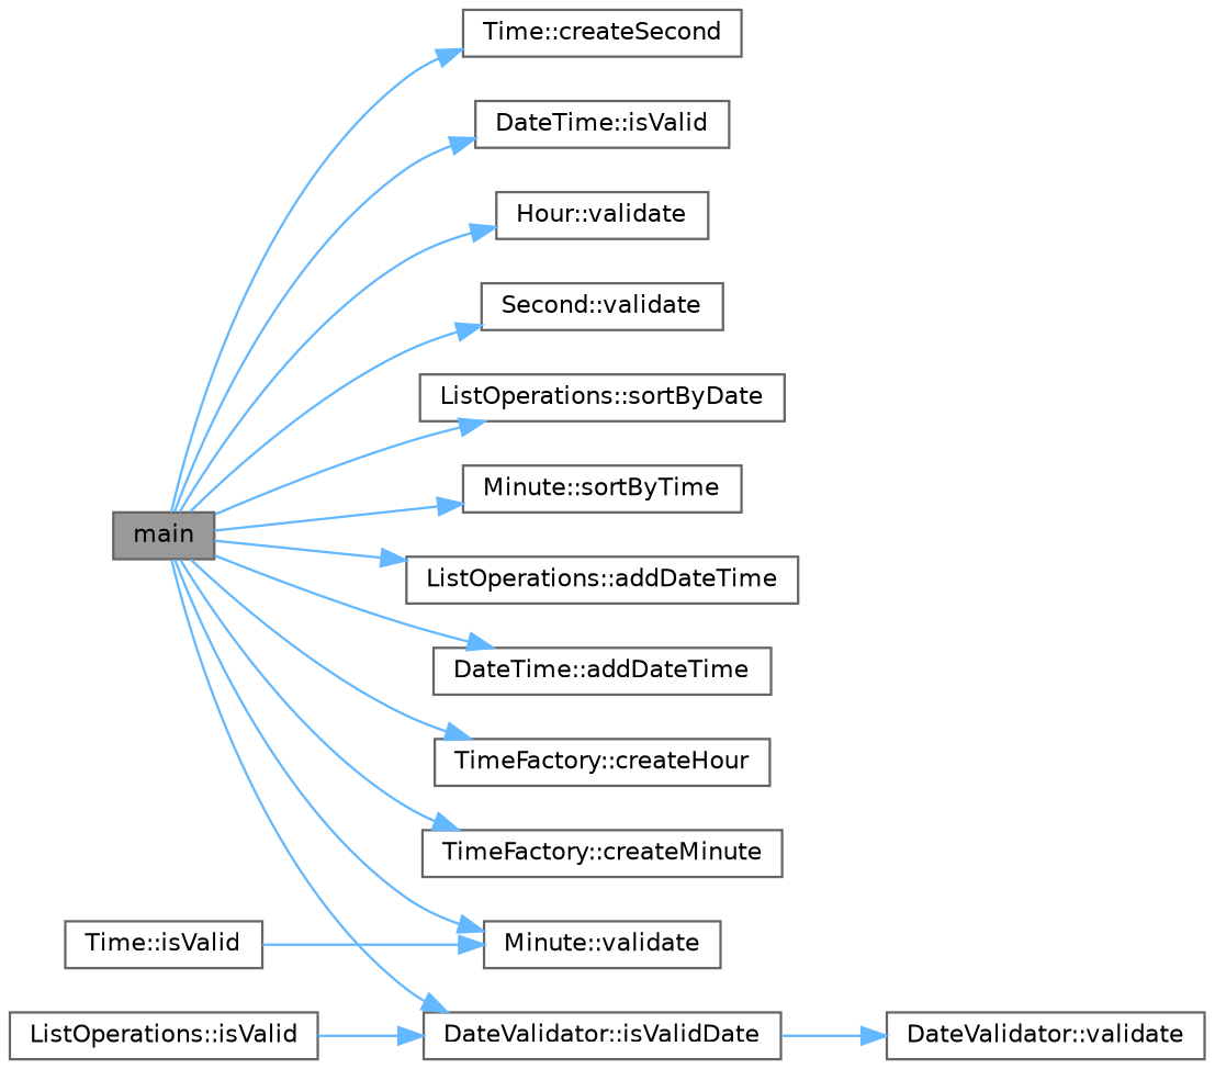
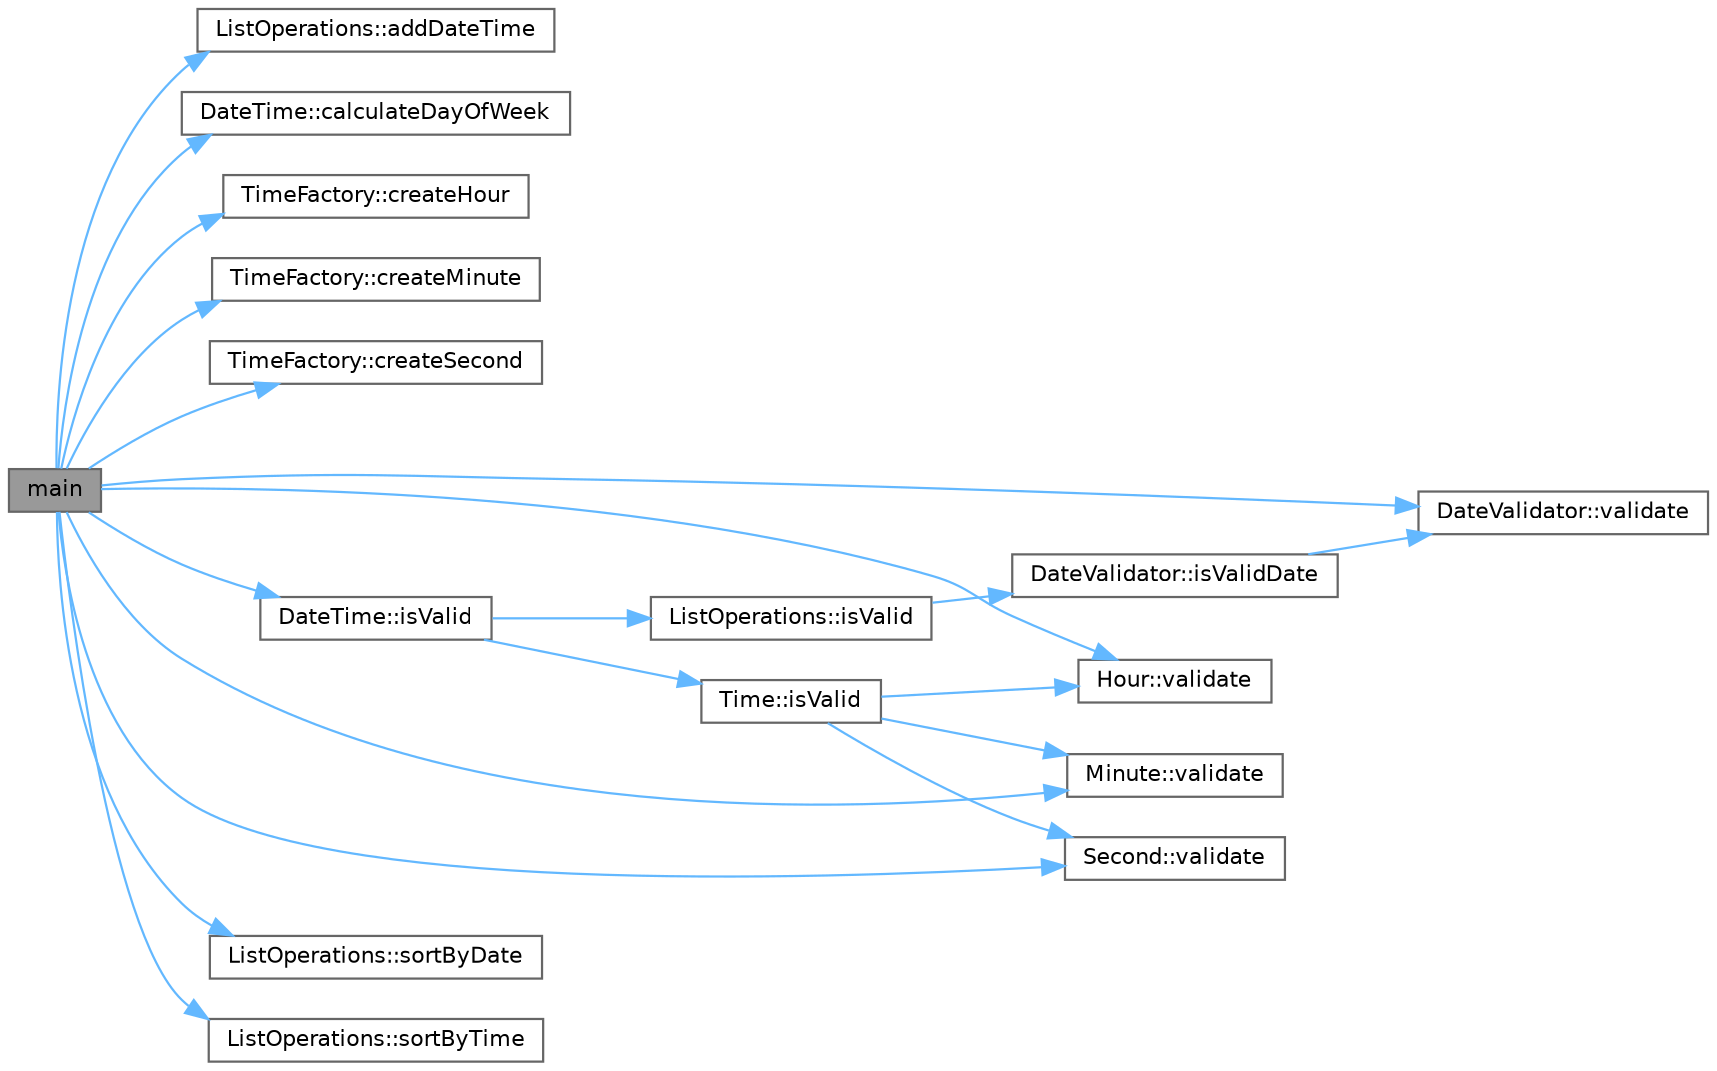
  digraph {
    rankdir=LR
    node [color=grey40 fillcolor=white fontname=Helvetica fontsize=10 shape=box style=filled]
    edge [color=steelblue1 fontname=Helvetica fontsize=10 labelfontname=Helvetica labelfontsize=10 style=solid]
    n1 [color=gray40 fillcolor=grey60 fontcolor=black height=0.2 label=main width=0.4]
    n2 [height=0.2 label="ListOperations::addDateTime" width=0.4]
-   n3 [height=0.2 label="DateTime::addDateTime" width=0.4]
+   n3 [height=0.2 label="DateTime::calculateDayOfWeek" width=0.4]
    n4 [height=0.2 label="TimeFactory::createHour" width=0.4]
    n5 [height=0.2 label="TimeFactory::createMinute" width=0.4]
-   n6 [height=0.2 label="Time::createSecond" width=0.4]
+   n6 [height=0.2 label="TimeFactory::createSecond" width=0.4]
    n7 [height=0.2 label="DateValidator::validate" width=0.4]
    n8 [height=0.2 label="DateTime::isValid" width=0.4]
    n9 [height=0.2 label="Hour::validate" width=0.4]
    n10 [height=0.2 label="Minute::validate" width=0.4]
    n11 [height=0.2 label="Second::validate" width=0.4]
    n12 [height=0.2 label="ListOperations::sortByDate" width=0.4]
-   n13 [height=0.2 label="Minute::sortByTime" width=0.4]
+   n13 [height=0.2 label="ListOperations::sortByTime" width=0.4]
    n14 [height=0.2 label="ListOperations::isValid" width=0.4]
    n15 [height=0.2 label="Time::isValid" width=0.4]
    n16 [height=0.2 label="DateValidator::isValidDate" width=0.4]
    n1 -> n2
    n1 -> n3
    n1 -> n4
    n1 -> n5
    n1 -> n6
-   n1 -> n16
+   n1 -> n7
    n1 -> n8
    n1 -> n9
    n1 -> n10
    n1 -> n11
    n1 -> n12
    n1 -> n13
+   n8 -> n14
+   n8 -> n15
    n14 -> n16
+   n15 -> n9
    n15 -> n10
+   n15 -> n11
    n16 -> n7
  }
